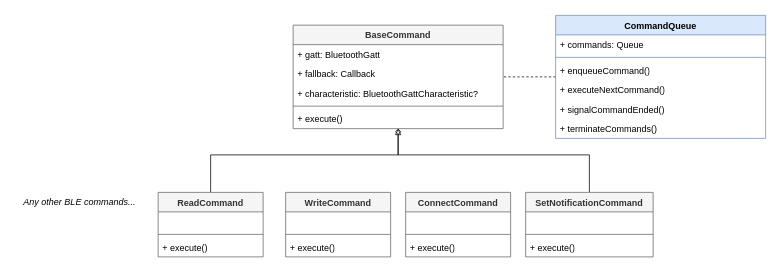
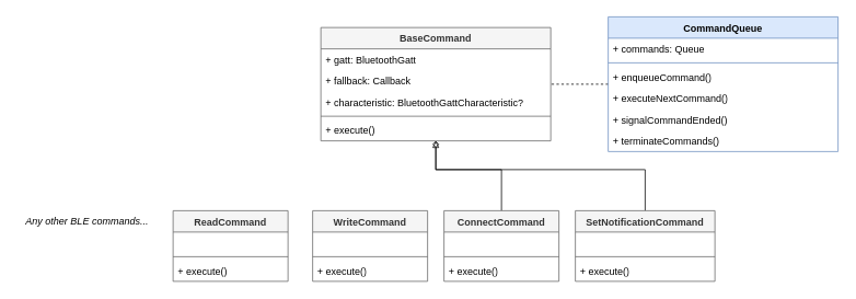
  <mxCell id="0" />
  <mxCell id="1" parent="0" />
  <mxCell id="2" value="BaseCommand" style="swimlane;fontStyle=1;align=center;verticalAlign=top;childLayout=stackLayout;horizontal=1;startSize=26;horizontalStack=0;resizeParent=1;resizeParentMax=0;resizeLast=0;collapsible=1;marginBottom=0;whiteSpace=wrap;html=1;fillColor=#f5f5f5;fontColor=#333333;strokeColor=#666666;" vertex="1" parent="1"><mxGeometry x="390" y="33" width="280" height="138" as="geometry" /></mxCell>
  <mxCell id="3" value="+ gatt: BluetoothGatt" style="text;strokeColor=none;fillColor=none;align=left;verticalAlign=top;spacingLeft=4;spacingRight=4;overflow=hidden;rotatable=0;points=[[0,0.5],[1,0.5]];portConstraint=eastwest;whiteSpace=wrap;html=1;" vertex="1" parent="2"><mxGeometry y="26" width="280" height="26" as="geometry" /></mxCell>
  <mxCell id="4" value="+ fallback: Callback" style="text;strokeColor=none;fillColor=none;align=left;verticalAlign=top;spacingLeft=4;spacingRight=4;overflow=hidden;rotatable=0;points=[[0,0.5],[1,0.5]];portConstraint=eastwest;whiteSpace=wrap;html=1;" vertex="1" parent="2"><mxGeometry y="52" width="280" height="26" as="geometry" /></mxCell>
  <mxCell id="5" value="+ characteristic: BluetoothGattCharacteristic?" style="text;strokeColor=none;fillColor=none;align=left;verticalAlign=top;spacingLeft=4;spacingRight=4;overflow=hidden;rotatable=0;points=[[0,0.5],[1,0.5]];portConstraint=eastwest;whiteSpace=wrap;html=1;" vertex="1" parent="2"><mxGeometry y="78" width="280" height="26" as="geometry" /></mxCell>
  <mxCell id="6" value="" style="line;strokeWidth=1;fillColor=none;align=left;verticalAlign=middle;spacingTop=-1;spacingLeft=3;spacingRight=3;rotatable=0;labelPosition=right;points=[];portConstraint=eastwest;strokeColor=inherit;" vertex="1" parent="2"><mxGeometry y="104" width="280" height="8" as="geometry" /></mxCell>
  <mxCell id="7" value="+ execute()" style="text;strokeColor=none;fillColor=none;align=left;verticalAlign=top;spacingLeft=4;spacingRight=4;overflow=hidden;rotatable=0;points=[[0,0.5],[1,0.5]];portConstraint=eastwest;whiteSpace=wrap;html=1;" vertex="1" parent="2"><mxGeometry y="112" width="280" height="26" as="geometry" /></mxCell>
- <mxCell id="8" style="edgeStyle=orthogonalEdgeStyle;rounded=0;orthogonalLoop=1;jettySize=auto;html=1;endArrow=block;endFill=0;" edge="1" parent="1" source="9" target="2"><mxGeometry relative="1" as="geometry"><Array as="points"><mxPoint x="280" y="206" /><mxPoint x="530" y="206" /></Array></mxGeometry></mxCell>
  <mxCell id="9" value="ReadCommand" style="swimlane;fontStyle=1;align=center;verticalAlign=top;childLayout=stackLayout;horizontal=1;startSize=26;horizontalStack=0;resizeParent=1;resizeParentMax=0;resizeLast=0;collapsible=1;marginBottom=0;whiteSpace=wrap;html=1;fillColor=#f5f5f5;fontColor=#333333;strokeColor=#666666;" vertex="1" parent="1"><mxGeometry x="210" y="256" width="140" height="86" as="geometry" /></mxCell>
  <mxCell id="10" value="&amp;nbsp;" style="text;strokeColor=none;fillColor=none;align=left;verticalAlign=top;spacingLeft=4;spacingRight=4;overflow=hidden;rotatable=0;points=[[0,0.5],[1,0.5]];portConstraint=eastwest;whiteSpace=wrap;html=1;" vertex="1" parent="9"><mxGeometry y="26" width="140" height="26" as="geometry" /></mxCell>
  <mxCell id="11" value="" style="line;strokeWidth=1;fillColor=none;align=left;verticalAlign=middle;spacingTop=-1;spacingLeft=3;spacingRight=3;rotatable=0;labelPosition=right;points=[];portConstraint=eastwest;strokeColor=inherit;" vertex="1" parent="9"><mxGeometry y="52" width="140" height="8" as="geometry" /></mxCell>
  <mxCell id="12" value="+ execute()" style="text;strokeColor=none;fillColor=none;align=left;verticalAlign=top;spacingLeft=4;spacingRight=4;overflow=hidden;rotatable=0;points=[[0,0.5],[1,0.5]];portConstraint=eastwest;whiteSpace=wrap;html=1;" vertex="1" parent="9"><mxGeometry y="60" width="140" height="26" as="geometry" /></mxCell>
  <mxCell id="13" value="WriteCommand" style="swimlane;fontStyle=1;align=center;verticalAlign=top;childLayout=stackLayout;horizontal=1;startSize=26;horizontalStack=0;resizeParent=1;resizeParentMax=0;resizeLast=0;collapsible=1;marginBottom=0;whiteSpace=wrap;html=1;fillColor=#f5f5f5;fontColor=#333333;strokeColor=#666666;" vertex="1" parent="1"><mxGeometry x="380" y="256" width="140" height="86" as="geometry" /></mxCell>
  <mxCell id="14" value="&amp;nbsp;" style="text;strokeColor=none;fillColor=none;align=left;verticalAlign=top;spacingLeft=4;spacingRight=4;overflow=hidden;rotatable=0;points=[[0,0.5],[1,0.5]];portConstraint=eastwest;whiteSpace=wrap;html=1;" vertex="1" parent="13"><mxGeometry y="26" width="140" height="26" as="geometry" /></mxCell>
  <mxCell id="15" value="" style="line;strokeWidth=1;fillColor=none;align=left;verticalAlign=middle;spacingTop=-1;spacingLeft=3;spacingRight=3;rotatable=0;labelPosition=right;points=[];portConstraint=eastwest;strokeColor=inherit;" vertex="1" parent="13"><mxGeometry y="52" width="140" height="8" as="geometry" /></mxCell>
  <mxCell id="16" value="+ execute()" style="text;strokeColor=none;fillColor=none;align=left;verticalAlign=top;spacingLeft=4;spacingRight=4;overflow=hidden;rotatable=0;points=[[0,0.5],[1,0.5]];portConstraint=eastwest;whiteSpace=wrap;html=1;" vertex="1" parent="13"><mxGeometry y="60" width="140" height="26" as="geometry" /></mxCell>
+ <mxCell id="17" style="edgeStyle=orthogonalEdgeStyle;rounded=0;orthogonalLoop=1;jettySize=auto;html=1;endArrow=block;endFill=0;" edge="1" parent="1" source="18" target="2"><mxGeometry relative="1" as="geometry"><Array as="points"><mxPoint x="610" y="206" /><mxPoint x="530" y="206" /></Array></mxGeometry></mxCell>
  <mxCell id="18" value="ConnectCommand" style="swimlane;fontStyle=1;align=center;verticalAlign=top;childLayout=stackLayout;horizontal=1;startSize=26;horizontalStack=0;resizeParent=1;resizeParentMax=0;resizeLast=0;collapsible=1;marginBottom=0;whiteSpace=wrap;html=1;fillColor=#f5f5f5;fontColor=#333333;strokeColor=#666666;" vertex="1" parent="1"><mxGeometry x="540" y="256" width="140" height="86" as="geometry" /></mxCell>
  <mxCell id="19" value="&amp;nbsp;" style="text;strokeColor=none;fillColor=none;align=left;verticalAlign=top;spacingLeft=4;spacingRight=4;overflow=hidden;rotatable=0;points=[[0,0.5],[1,0.5]];portConstraint=eastwest;whiteSpace=wrap;html=1;" vertex="1" parent="18"><mxGeometry y="26" width="140" height="26" as="geometry" /></mxCell>
  <mxCell id="20" value="" style="line;strokeWidth=1;fillColor=none;align=left;verticalAlign=middle;spacingTop=-1;spacingLeft=3;spacingRight=3;rotatable=0;labelPosition=right;points=[];portConstraint=eastwest;strokeColor=inherit;" vertex="1" parent="18"><mxGeometry y="52" width="140" height="8" as="geometry" /></mxCell>
  <mxCell id="21" value="+ execute()" style="text;strokeColor=none;fillColor=none;align=left;verticalAlign=top;spacingLeft=4;spacingRight=4;overflow=hidden;rotatable=0;points=[[0,0.5],[1,0.5]];portConstraint=eastwest;whiteSpace=wrap;html=1;" vertex="1" parent="18"><mxGeometry y="60" width="140" height="26" as="geometry" /></mxCell>
  <mxCell id="22" style="edgeStyle=orthogonalEdgeStyle;rounded=0;orthogonalLoop=1;jettySize=auto;html=1;endArrow=diamond;endFill=0;" edge="1" parent="1" source="23" target="2"><mxGeometry relative="1" as="geometry"><Array as="points"><mxPoint x="785" y="206" /><mxPoint x="530" y="206" /></Array></mxGeometry></mxCell>
  <mxCell id="23" value="SetNotificationCommand" style="swimlane;fontStyle=1;align=center;verticalAlign=top;childLayout=stackLayout;horizontal=1;startSize=26;horizontalStack=0;resizeParent=1;resizeParentMax=0;resizeLast=0;collapsible=1;marginBottom=0;whiteSpace=wrap;html=1;fillColor=#f5f5f5;fontColor=#333333;strokeColor=#666666;" vertex="1" parent="1"><mxGeometry x="700" y="256" width="170" height="86" as="geometry" /></mxCell>
  <mxCell id="24" value="&amp;nbsp;" style="text;strokeColor=none;fillColor=none;align=left;verticalAlign=top;spacingLeft=4;spacingRight=4;overflow=hidden;rotatable=0;points=[[0,0.5],[1,0.5]];portConstraint=eastwest;whiteSpace=wrap;html=1;" vertex="1" parent="23"><mxGeometry y="26" width="170" height="26" as="geometry" /></mxCell>
  <mxCell id="25" value="" style="line;strokeWidth=1;fillColor=none;align=left;verticalAlign=middle;spacingTop=-1;spacingLeft=3;spacingRight=3;rotatable=0;labelPosition=right;points=[];portConstraint=eastwest;strokeColor=inherit;" vertex="1" parent="23"><mxGeometry y="52" width="170" height="8" as="geometry" /></mxCell>
  <mxCell id="26" value="+ execute()" style="text;strokeColor=none;fillColor=none;align=left;verticalAlign=top;spacingLeft=4;spacingRight=4;overflow=hidden;rotatable=0;points=[[0,0.5],[1,0.5]];portConstraint=eastwest;whiteSpace=wrap;html=1;" vertex="1" parent="23"><mxGeometry y="60" width="170" height="26" as="geometry" /></mxCell>
  <mxCell id="27" style="edgeStyle=orthogonalEdgeStyle;rounded=0;orthogonalLoop=1;jettySize=auto;html=1;endArrow=none;endFill=0;dashed=1;" edge="1" parent="1" source="28" target="2"><mxGeometry relative="1" as="geometry" /></mxCell>
  <mxCell id="28" value="CommandQueue" style="swimlane;fontStyle=1;align=center;verticalAlign=top;childLayout=stackLayout;horizontal=1;startSize=26;horizontalStack=0;resizeParent=1;resizeParentMax=0;resizeLast=0;collapsible=1;marginBottom=0;whiteSpace=wrap;html=1;fillColor=#dae8fc;strokeColor=#6c8ebf;" vertex="1" parent="1"><mxGeometry x="740" y="20" width="280" height="164" as="geometry" /></mxCell>
  <mxCell id="29" value="+ commands: Queue" style="text;strokeColor=none;fillColor=none;align=left;verticalAlign=top;spacingLeft=4;spacingRight=4;overflow=hidden;rotatable=0;points=[[0,0.5],[1,0.5]];portConstraint=eastwest;whiteSpace=wrap;html=1;" vertex="1" parent="28"><mxGeometry y="26" width="280" height="26" as="geometry" /></mxCell>
  <mxCell id="30" value="" style="line;strokeWidth=1;fillColor=none;align=left;verticalAlign=middle;spacingTop=-1;spacingLeft=3;spacingRight=3;rotatable=0;labelPosition=right;points=[];portConstraint=eastwest;strokeColor=inherit;" vertex="1" parent="28"><mxGeometry y="52" width="280" height="8" as="geometry" /></mxCell>
  <mxCell id="31" value="+ enqueueCommand()" style="text;strokeColor=none;fillColor=none;align=left;verticalAlign=top;spacingLeft=4;spacingRight=4;overflow=hidden;rotatable=0;points=[[0,0.5],[1,0.5]];portConstraint=eastwest;whiteSpace=wrap;html=1;" vertex="1" parent="28"><mxGeometry y="60" width="280" height="26" as="geometry" /></mxCell>
  <mxCell id="32" value="+ executeNextCommand()" style="text;strokeColor=none;fillColor=none;align=left;verticalAlign=top;spacingLeft=4;spacingRight=4;overflow=hidden;rotatable=0;points=[[0,0.5],[1,0.5]];portConstraint=eastwest;whiteSpace=wrap;html=1;" vertex="1" parent="28"><mxGeometry y="86" width="280" height="26" as="geometry" /></mxCell>
  <mxCell id="33" value="+ signalCommandEnded()" style="text;strokeColor=none;fillColor=none;align=left;verticalAlign=top;spacingLeft=4;spacingRight=4;overflow=hidden;rotatable=0;points=[[0,0.5],[1,0.5]];portConstraint=eastwest;whiteSpace=wrap;html=1;" vertex="1" parent="28"><mxGeometry y="112" width="280" height="26" as="geometry" /></mxCell>
  <mxCell id="34" value="+ terminateCommands()" style="text;strokeColor=none;fillColor=none;align=left;verticalAlign=top;spacingLeft=4;spacingRight=4;overflow=hidden;rotatable=0;points=[[0,0.5],[1,0.5]];portConstraint=eastwest;whiteSpace=wrap;html=1;" vertex="1" parent="28"><mxGeometry y="138" width="280" height="26" as="geometry" /></mxCell>
  <mxCell id="35" value="&lt;i&gt;Any other BLE commands...&lt;/i&gt;" style="text;html=1;align=center;verticalAlign=middle;resizable=0;points=[];autosize=1;strokeColor=none;fillColor=none;" vertex="1" parent="1"><mxGeometry x="20" y="254" width="170" height="30" as="geometry" /></mxCell>
